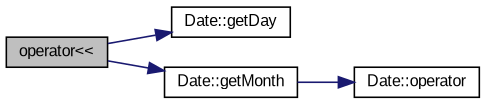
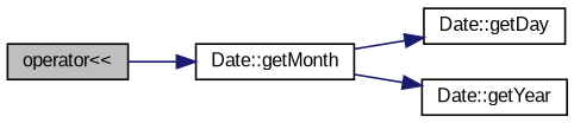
  digraph {
    fontname="Liberation Sans"
    rankdir=LR
    node [color=black fillcolor=white fontname="Liberation Sans" fontsize=10 shape=record style=filled]
    edge [color=midnightblue fontname="Liberation Sans" fontsize=10 labelfontname=Helvetica labelfontsize=10 style=solid]
    n1 [fillcolor=grey75 fontcolor=black height=0.2 label="operator\<\<" width=0.4]
    n2 [height=0.2 label="Date::getDay" width=0.4]
    n3 [height=0.2 label="Date::getMonth" width=0.4]
-   n4 [height=0.2 label="Date::operator" width=0.4]
-   n1 -> n2
+   n4 [height=0.2 label="Date::getYear" width=0.4]
+   n3 -> n2
    n1 -> n3
    n3 -> n4
  }
